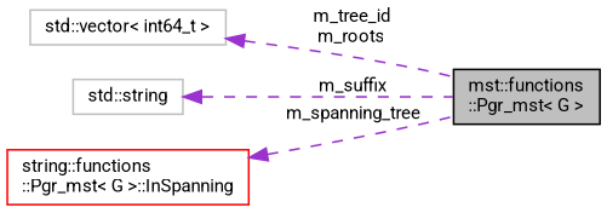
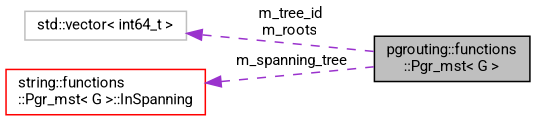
  digraph {
    fontname=Roboto
    rankdir=LR
    node [color=grey75 fillcolor=white fontname=Roboto fontsize=10 shape=record style=filled]
    edge [color=darkorchid3 dir=back fontname=Roboto fontsize=10 labelfontname=Helvetica labelfontsize=10 style=dashed]
-   n1 [color=black fillcolor=grey75 fontcolor=black height=0.2 label="mst::functions\l::Pgr_mst\< G \>" width=0.4]
+   n1 [color=black fillcolor=grey75 fontcolor=black height=0.2 label="pgrouting::functions\l::Pgr_mst\< G \>" width=0.4]
    n2 [height=0.2 label="std::vector\< int64_t \>" width=0.4]
-   n3 [height=0.2 label="std::string" width=0.4]
    n4 [color=red height=0.2 label="string::functions\l::Pgr_mst\< G \>::InSpanning" width=0.4]
    n2 -> n1 [label=" m_tree_id\nm_roots"]
-   n3 -> n1 [label=" m_suffix"]
    n4 -> n1 [label=" m_spanning_tree"]
  }
